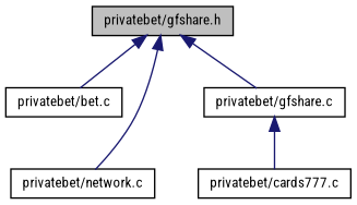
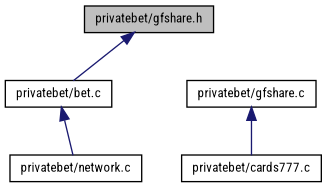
  digraph {
    fontname="Roboto Condensed"
    node [color=black fillcolor=white fontname="Roboto Condensed" fontsize=10 shape=record style=filled]
    edge [color=midnightblue dir=back fontname="Roboto Condensed" fontsize=10 labelfontname=Helvetica labelfontsize=10 style=solid]
    n1 [fillcolor=grey75 fontcolor=black height=0.2 label="privatebet/gfshare.h" width=0.4]
    n2 [height=0.2 label="privatebet/bet.c" width=0.4]
    n3 [height=0.2 label="privatebet/gfshare.c" width=0.4]
    n4 [height=0.2 label="privatebet/network.c" width=0.4]
    n5 [height=0.2 label="privatebet/cards777.c" width=0.4]
    n1 -> n2
-   n1 -> n3
-   n1 -> n4
+   n2 -> n4
    n3 -> n5
  }
